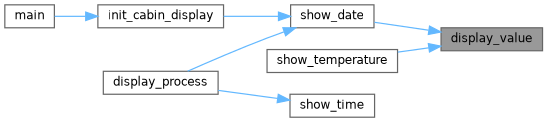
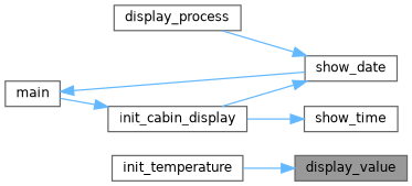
  digraph {
    rankdir=RL
    node [color=grey40 fillcolor=white fontname=Helvetica fontsize=10 shape=box style=filled]
    edge [color=steelblue1 dir=back fontname=Helvetica fontsize=10 labelfontname=Helvetica labelfontsize=10 style=solid]
    n1 [color=gray40 fillcolor=grey60 fontcolor=black height=0.2 label=display_value width=0.4]
    n2 [height=0.2 label=show_date width=0.4]
-   n3 [height=0.2 label=show_temperature width=0.4]
+   n3 [height=0.2 label=init_temperature width=0.4]
    n4 [height=0.2 label=display_process width=0.4]
    n5 [height=0.2 label=init_cabin_display width=0.4]
    n6 [height=0.2 label=show_time width=0.4]
    n7 [height=0.2 label=main width=0.4]
-   n1 -> n2
+   n7 -> n2
    n1 -> n3
    n2 -> n4
    n2 -> n5
    n5 -> n7
-   n6 -> n4
+   n6 -> n5
  }
